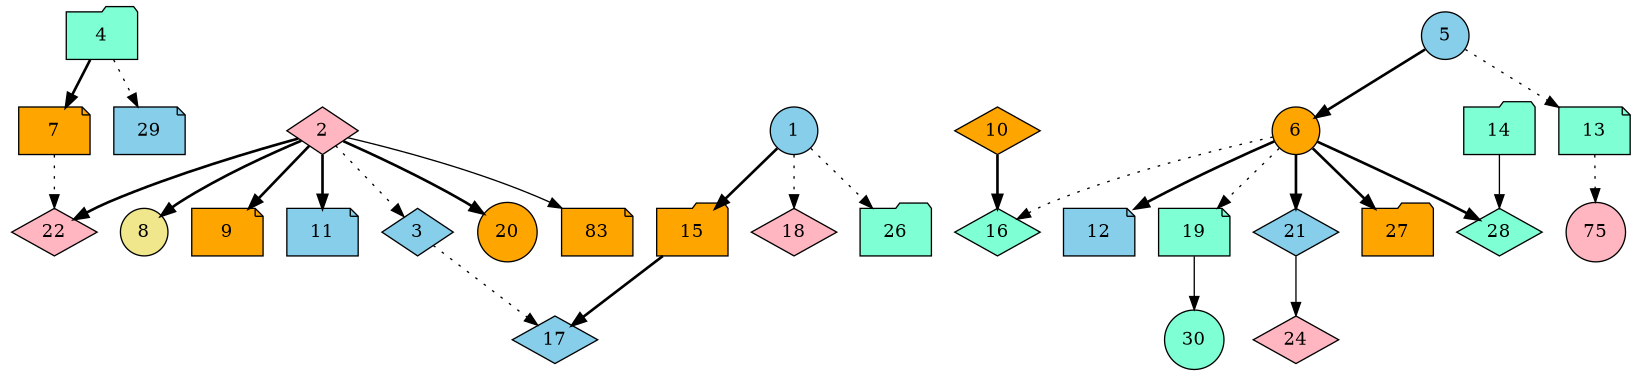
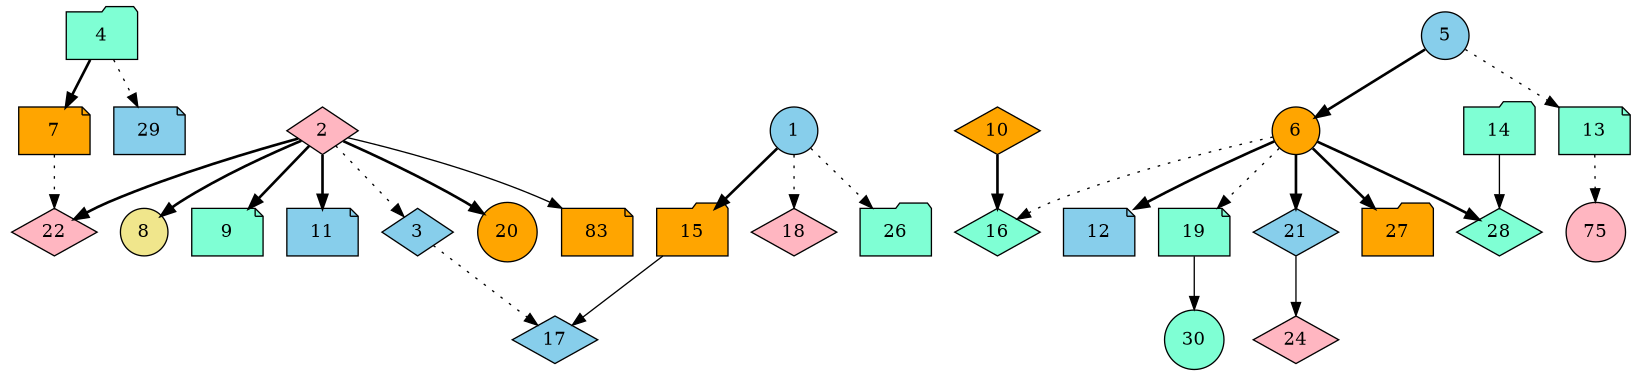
  digraph {
    node [fillcolor=aquamarine shape=diamond style=filled]
    edge [color=black style=bold]
    4 [shape=folder]
    7 [fillcolor=orange shape=note]
    29 [fillcolor=skyblue shape=note]
    5 [fillcolor=skyblue shape=circle]
    6 [fillcolor=orange shape=circle]
    13 [shape=note]
    22 [fillcolor=lightpink]
    12 [fillcolor=skyblue shape=note]
    16
    19 [shape=note]
    21 [fillcolor=skyblue]
    27 [fillcolor=orange shape=folder]
    28
    n14 [fillcolor=lightpink label=75 shape=circle]
    2 [fillcolor=lightpink]
    8 [fillcolor=khaki shape=circle]
-   9 [fillcolor=orange shape=note]
+   9 [shape=note]
    11 [fillcolor=skyblue shape=note]
    3 [fillcolor=skyblue]
    20 [fillcolor=orange shape=circle]
    n21 [fillcolor=orange label=83 shape=note]
    17 [fillcolor=skyblue]
    30 [shape=circle]
    24 [fillcolor=lightpink]
    1 [fillcolor=skyblue shape=circle]
    15 [fillcolor=orange shape=folder]
    18 [fillcolor=lightpink]
    26 [shape=folder]
    10 [fillcolor=orange]
    14 [shape=folder]
    4 -> 7
    4 -> 29 [style=dotted]
    7 -> 22 [style=dotted]
    5 -> 6
    5 -> 13 [style=dotted]
    6 -> 12
    6 -> 16 [style=dotted]
    6 -> 19 [style=dotted]
    6 -> 21
    6 -> 27
    6 -> 28
    13 -> n14 [style=dotted]
    19 -> 30 [style=solid]
    21 -> 24 [style=solid]
    2 -> 22
    2 -> 8
    2 -> 9
    2 -> 11
    2 -> 3 [style=dotted]
    2 -> 20
    2 -> n21 [style=solid]
    3 -> 17 [style=dotted]
    1 -> 15
    1 -> 18 [style=dotted]
    1 -> 26 [style=dotted]
-   15 -> 17
+   15 -> 17 [style=solid]
    10 -> 16
    14 -> 28 [style=solid]
  }
